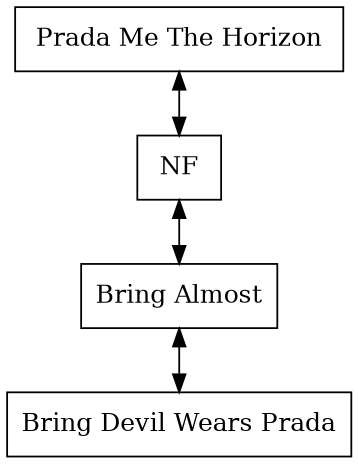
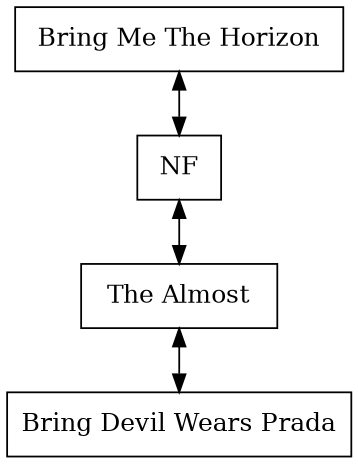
  digraph {
    nodesep=0.5
    rankdir=TB
    node [shape=rectangle]
    edge [dir=both]
-   n1 [height=0.5 label="Prada Me The Horizon" width=0.5]
+   n1 [height=0.5 label=" Bring Me The Horizon " width=0.5]
    n2 [height=0.5 label=" NF " width=0.5]
-   n3 [height=0.5 label="Bring Almost" width=0.5]
+   n3 [height=0.5 label=" The Almost " width=0.5]
    n4 [height=0.5 label="Bring Devil Wears Prada" width=0.5]
    n1 -> n2
    n2 -> n3
    n3 -> n4
  }
